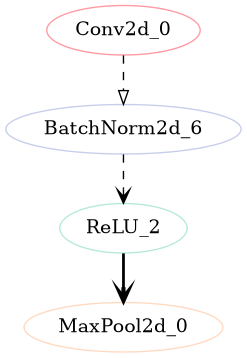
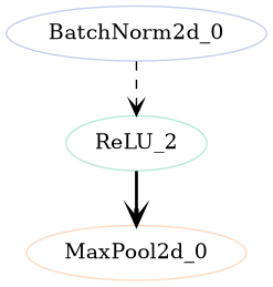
  strict digraph {
    node [params=0]
    edge [arrowhead=vee style=dashed]
-   Conv2d_0 [color="#FF9AA2" layer_name=conv1 params=9408 type=Conv2d]
-   BatchNorm2d_0 [color="#C7CEEA" layer_name=bn1 params=128 type=BatchNorm2d label=BatchNorm2d_6]
+   BatchNorm2d_0 [color="#C7CEEA" layer_name=bn1 params=128 type=BatchNorm2d]
    n3 [color="#B5EAD7" label=ReLU_2 layer_name=relu type=ReLU]
    MaxPool2d_0 [color="#FFDAC1" layer_name=maxpool type=MaxPool2d]
-   Conv2d_0 -> BatchNorm2d_0 [arrowhead=onormal]
    BatchNorm2d_0 -> n3
    n3 -> MaxPool2d_0 [style=bold]
  }
